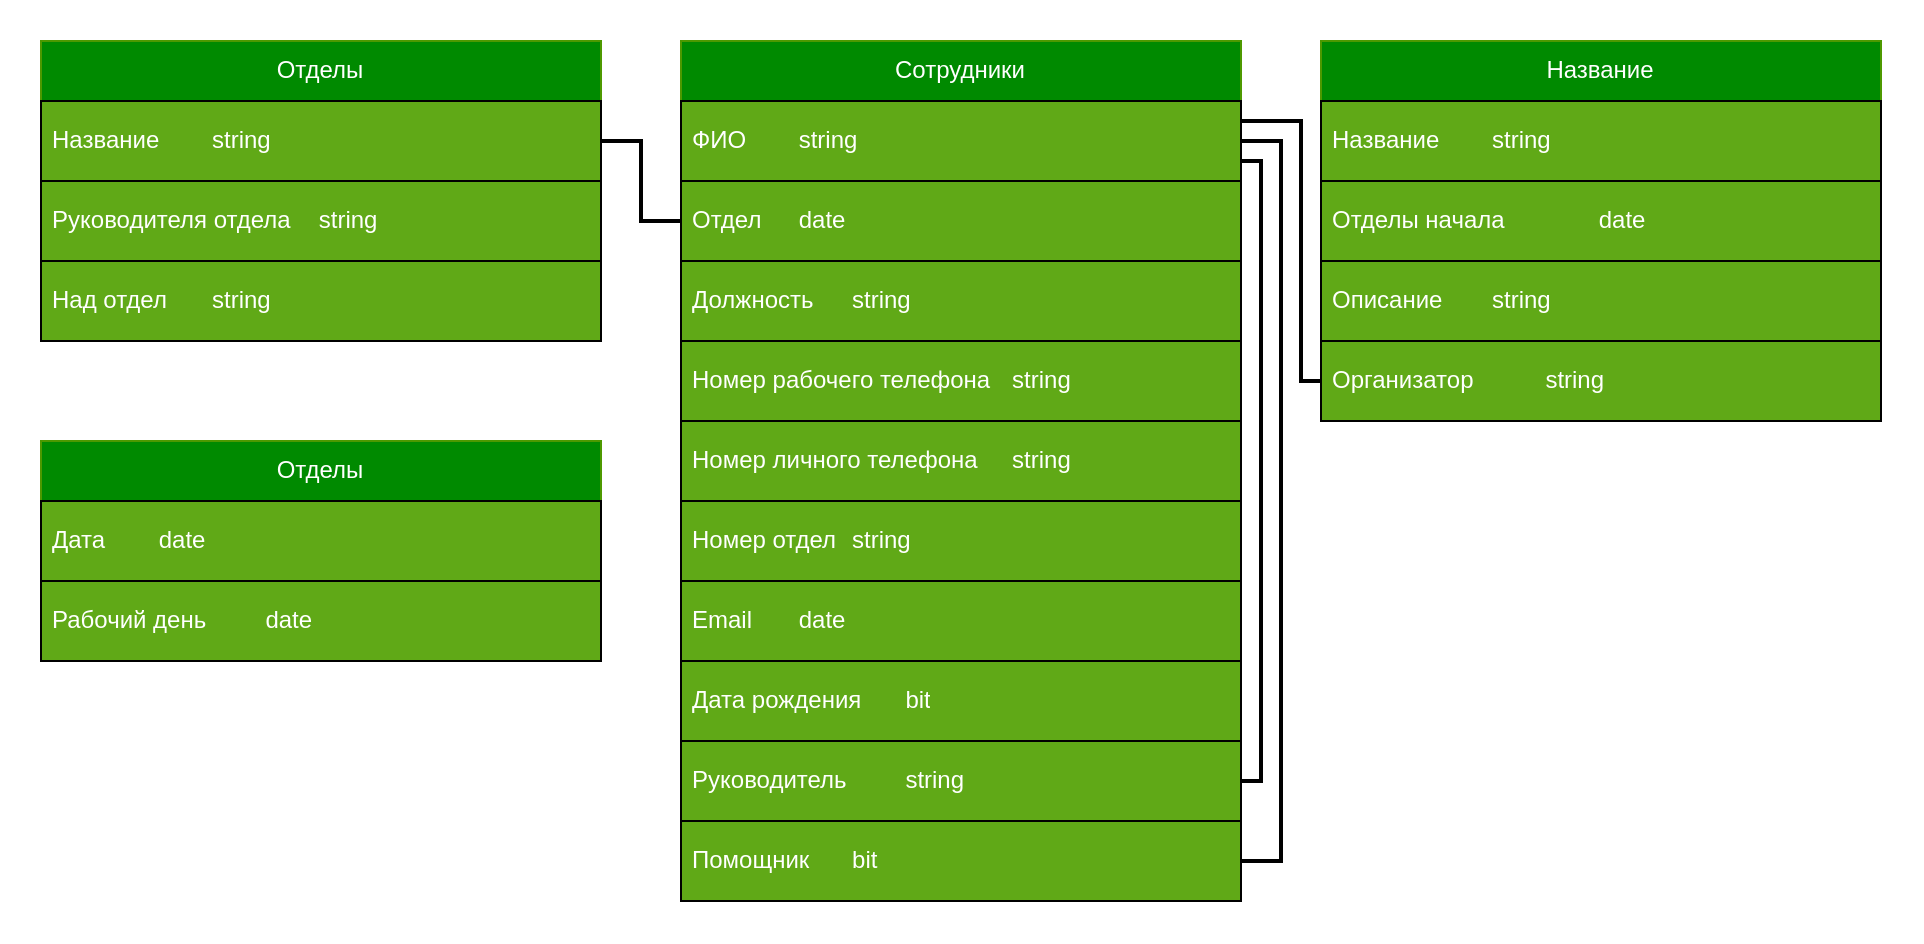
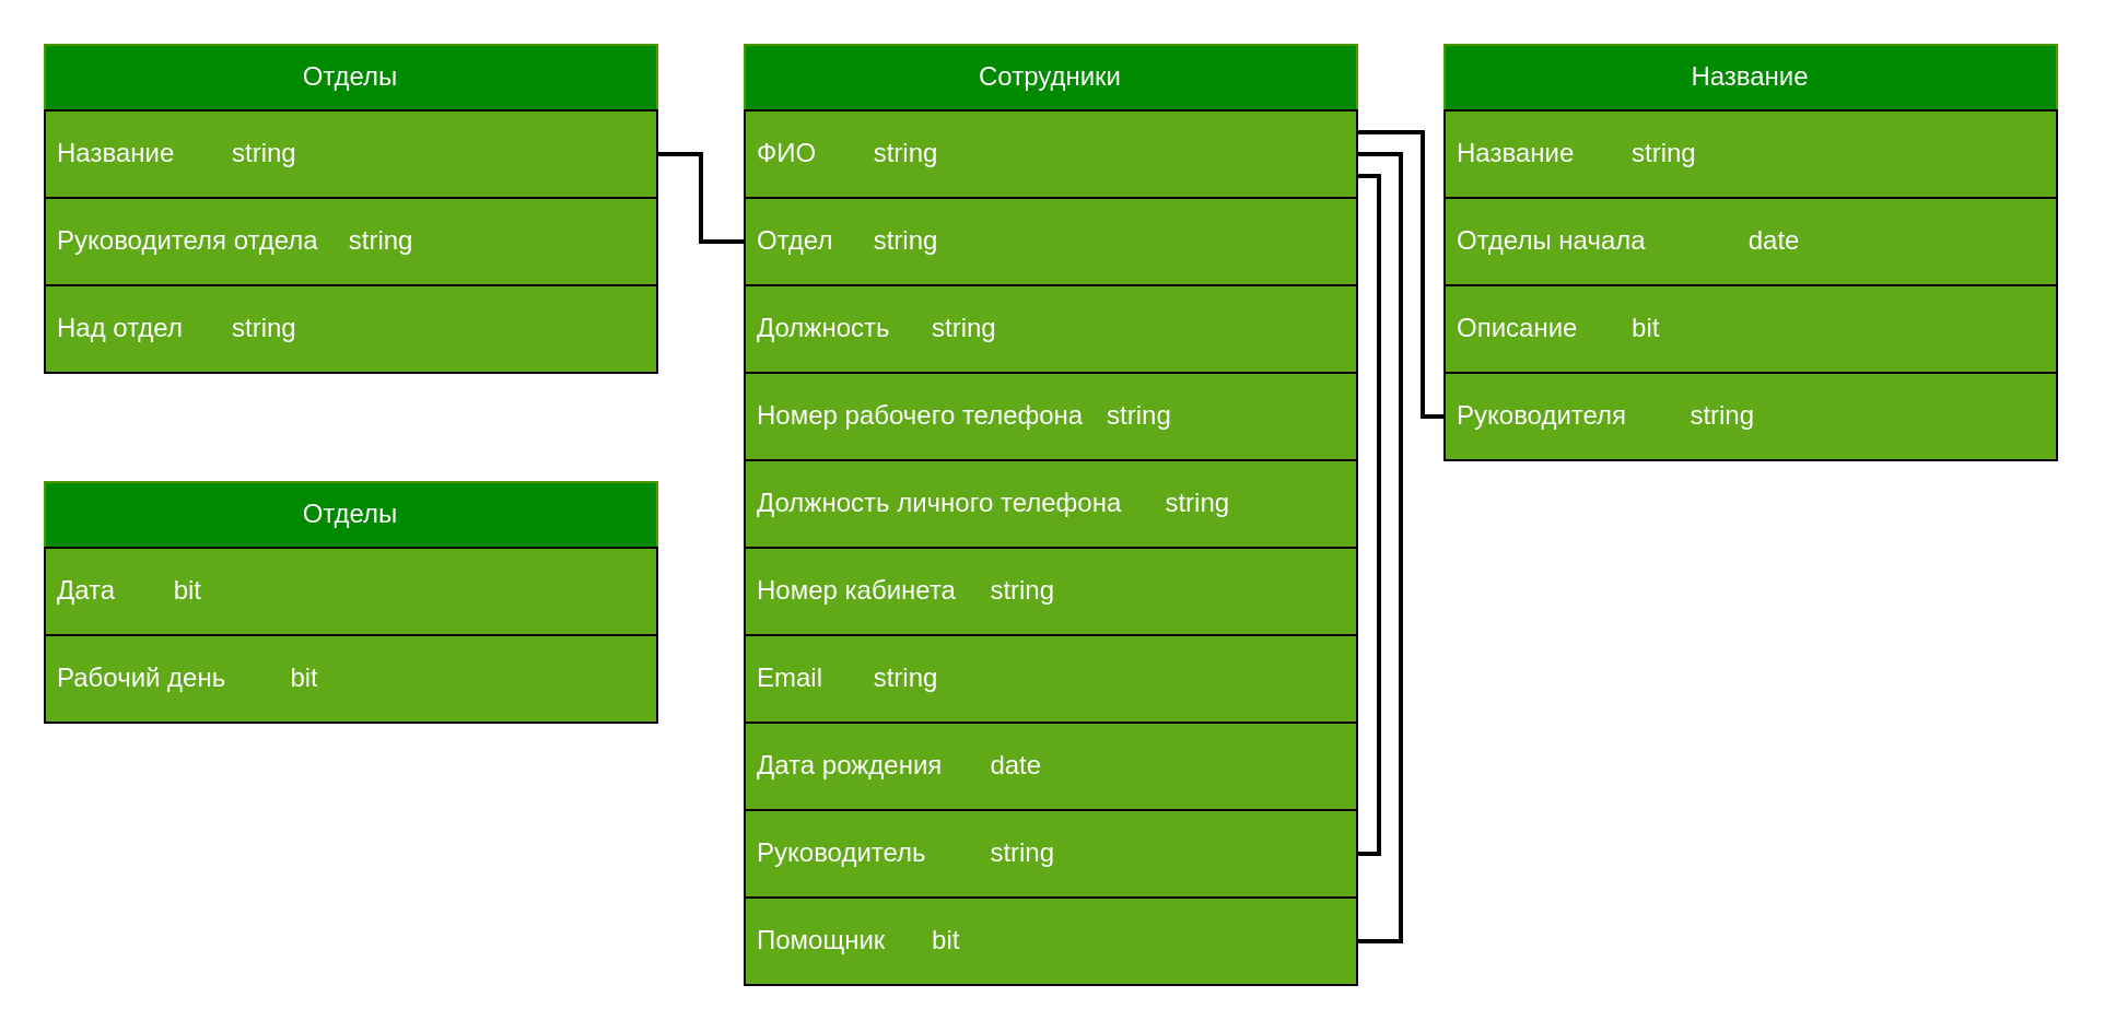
  <mxCell id="0" />
  <mxCell id="1" parent="0" />
  <mxCell id="2" value="Отделы" style="swimlane;fontStyle=0;childLayout=stackLayout;horizontal=1;startSize=30;horizontalStack=0;resizeParent=1;resizeParentMax=0;resizeLast=0;collapsible=1;marginBottom=0;whiteSpace=wrap;html=1;movable=1;resizable=1;rotatable=1;deletable=1;editable=1;locked=0;connectable=1;fillColor=#008a00;fontColor=#ffffff;strokeColor=#4D9900;" parent="1" vertex="1"><mxGeometry x="20" y="20" width="280" height="150" as="geometry" /></mxCell>
  <mxCell id="3" value="Название &lt;span style=&quot;white-space: pre;&quot;&gt;&#09;&lt;/span&gt;string" style="text;strokeColor=#000000;fillColor=#60a917;align=left;verticalAlign=middle;spacingLeft=4;spacingRight=4;overflow=hidden;points=[[0,0.5],[1,0.5]];portConstraint=eastwest;rotatable=0;whiteSpace=wrap;html=1;fontColor=#ffffff;" parent="2" vertex="1"><mxGeometry y="30" width="280" height="40" as="geometry" /></mxCell>
  <mxCell id="4" value="Руководителя отдела&lt;span style=&quot;white-space: pre;&quot;&gt;&#09;&lt;/span&gt;string" style="text;strokeColor=#000000;fillColor=#60a917;align=left;verticalAlign=middle;spacingLeft=4;spacingRight=4;overflow=hidden;points=[[0,0.5],[1,0.5]];portConstraint=eastwest;rotatable=0;whiteSpace=wrap;html=1;fontColor=#ffffff;" parent="2" vertex="1"><mxGeometry y="70" width="280" height="40" as="geometry" /></mxCell>
  <mxCell id="5" value="Над отдел&lt;span style=&quot;white-space: pre;&quot;&gt;&#09;&lt;/span&gt;string" style="text;strokeColor=#000000;fillColor=#60a917;align=left;verticalAlign=middle;spacingLeft=4;spacingRight=4;overflow=hidden;points=[[0,0.5],[1,0.5]];portConstraint=eastwest;rotatable=0;whiteSpace=wrap;html=1;fontColor=#ffffff;" parent="2" vertex="1"><mxGeometry y="110" width="280" height="40" as="geometry" /></mxCell>
  <mxCell id="6" value="Название" style="swimlane;fontStyle=0;childLayout=stackLayout;horizontal=1;startSize=30;horizontalStack=0;resizeParent=1;resizeParentMax=0;resizeLast=0;collapsible=1;marginBottom=0;whiteSpace=wrap;html=1;movable=1;resizable=1;rotatable=1;deletable=1;editable=1;locked=0;connectable=1;fillColor=#008a00;fontColor=#ffffff;strokeColor=#4D9900;" parent="1" vertex="1"><mxGeometry x="660" y="20" width="280" height="190" as="geometry" /></mxCell>
  <mxCell id="7" value="Название&lt;span style=&quot;white-space: pre;&quot;&gt;&#09;&lt;/span&gt;string" style="text;strokeColor=#000000;fillColor=#60a917;align=left;verticalAlign=middle;spacingLeft=4;spacingRight=4;overflow=hidden;points=[[0,0.5],[1,0.5]];portConstraint=eastwest;rotatable=0;whiteSpace=wrap;html=1;fontColor=#ffffff;" parent="6" vertex="1"><mxGeometry y="30" width="280" height="40" as="geometry" /></mxCell>
  <mxCell id="8" value="Отделы начала&amp;nbsp;&lt;span style=&quot;white-space: pre;&quot;&gt;&#09;&lt;/span&gt;&lt;span style=&quot;white-space: pre;&quot;&gt;&#09;&lt;/span&gt;date" style="text;strokeColor=#000000;fillColor=#60a917;align=left;verticalAlign=middle;spacingLeft=4;spacingRight=4;overflow=hidden;points=[[0,0.5],[1,0.5]];portConstraint=eastwest;rotatable=0;whiteSpace=wrap;html=1;fontColor=#ffffff;" parent="6" vertex="1"><mxGeometry y="70" width="280" height="40" as="geometry" /></mxCell>
- <mxCell id="9" value="Описание&lt;span style=&quot;white-space: pre;&quot;&gt;&#09;&lt;/span&gt;string" style="text;strokeColor=#000000;fillColor=#60a917;align=left;verticalAlign=middle;spacingLeft=4;spacingRight=4;overflow=hidden;points=[[0,0.5],[1,0.5]];portConstraint=eastwest;rotatable=0;whiteSpace=wrap;html=1;fontColor=#ffffff;" parent="6" vertex="1"><mxGeometry y="110" width="280" height="40" as="geometry" /></mxCell>
- <mxCell id="10" value="Организатор&lt;span style=&quot;white-space: pre;&quot;&gt;&#09;&lt;/span&gt;&lt;span style=&quot;white-space: pre;&quot;&gt;&#09;&lt;/span&gt;string" style="text;strokeColor=#000000;fillColor=#60a917;align=left;verticalAlign=middle;spacingLeft=4;spacingRight=4;overflow=hidden;points=[[0,0.5],[1,0.5]];portConstraint=eastwest;rotatable=0;whiteSpace=wrap;html=1;fontColor=#ffffff;" parent="6" vertex="1"><mxGeometry y="150" width="280" height="40" as="geometry" /></mxCell>
+ <mxCell id="9" value="Описание&lt;span style=&quot;white-space: pre;&quot;&gt;&#09;&lt;/span&gt;bit" style="text;strokeColor=#000000;fillColor=#60a917;align=left;verticalAlign=middle;spacingLeft=4;spacingRight=4;overflow=hidden;points=[[0,0.5],[1,0.5]];portConstraint=eastwest;rotatable=0;whiteSpace=wrap;html=1;fontColor=#ffffff;" parent="6" vertex="1"><mxGeometry y="110" width="280" height="40" as="geometry" /></mxCell>
+ <mxCell id="10" value="Руководителя&lt;span style=&quot;white-space: pre;&quot;&gt;&#09;&lt;/span&gt;&lt;span style=&quot;white-space: pre;&quot;&gt;&#09;&lt;/span&gt;string" style="text;strokeColor=#000000;fillColor=#60a917;align=left;verticalAlign=middle;spacingLeft=4;spacingRight=4;overflow=hidden;points=[[0,0.5],[1,0.5]];portConstraint=eastwest;rotatable=0;whiteSpace=wrap;html=1;fontColor=#ffffff;" parent="6" vertex="1"><mxGeometry y="150" width="280" height="40" as="geometry" /></mxCell>
  <mxCell id="11" value="Сотрудники" style="swimlane;fontStyle=0;childLayout=stackLayout;horizontal=1;startSize=30;horizontalStack=0;resizeParent=1;resizeParentMax=0;resizeLast=0;collapsible=1;marginBottom=0;whiteSpace=wrap;html=1;movable=1;resizable=1;rotatable=1;deletable=1;editable=1;locked=0;connectable=1;fillColor=#008a00;fontColor=#ffffff;strokeColor=#4D9900;" parent="1" vertex="1"><mxGeometry x="340" y="20" width="280" height="430" as="geometry" /></mxCell>
  <mxCell id="12" value="ФИО&lt;span style=&quot;white-space: pre;&quot;&gt;&#09;&lt;/span&gt;string" style="text;strokeColor=#000000;fillColor=#60a917;align=left;verticalAlign=middle;spacingLeft=4;spacingRight=4;overflow=hidden;points=[[0,0.5],[1,0.5]];portConstraint=eastwest;rotatable=0;whiteSpace=wrap;html=1;fontColor=#ffffff;" parent="11" vertex="1"><mxGeometry y="30" width="280" height="40" as="geometry" /></mxCell>
- <mxCell id="13" value="Отдел&lt;span style=&quot;white-space: pre;&quot;&gt;&#09;&lt;/span&gt;date" style="text;strokeColor=#000000;fillColor=#60a917;align=left;verticalAlign=middle;spacingLeft=4;spacingRight=4;overflow=hidden;points=[[0,0.5],[1,0.5]];portConstraint=eastwest;rotatable=0;whiteSpace=wrap;html=1;fontColor=#ffffff;" parent="11" vertex="1"><mxGeometry y="70" width="280" height="40" as="geometry" /></mxCell>
+ <mxCell id="13" value="Отдел&lt;span style=&quot;white-space: pre;&quot;&gt;&#09;&lt;/span&gt;string" style="text;strokeColor=#000000;fillColor=#60a917;align=left;verticalAlign=middle;spacingLeft=4;spacingRight=4;overflow=hidden;points=[[0,0.5],[1,0.5]];portConstraint=eastwest;rotatable=0;whiteSpace=wrap;html=1;fontColor=#ffffff;" parent="11" vertex="1"><mxGeometry y="70" width="280" height="40" as="geometry" /></mxCell>
  <mxCell id="14" value="Должность&lt;span style=&quot;white-space: pre;&quot;&gt;&#09;&lt;/span&gt;string" style="text;strokeColor=#000000;fillColor=#60a917;align=left;verticalAlign=middle;spacingLeft=4;spacingRight=4;overflow=hidden;points=[[0,0.5],[1,0.5]];portConstraint=eastwest;rotatable=0;whiteSpace=wrap;html=1;fontColor=#ffffff;" parent="11" vertex="1"><mxGeometry y="110" width="280" height="40" as="geometry" /></mxCell>
  <mxCell id="15" value="Номер рабочего телефона&lt;span style=&quot;white-space: pre;&quot;&gt;&#09;&lt;/span&gt;string" style="text;strokeColor=#000000;fillColor=#60a917;align=left;verticalAlign=middle;spacingLeft=4;spacingRight=4;overflow=hidden;points=[[0,0.5],[1,0.5]];portConstraint=eastwest;rotatable=0;whiteSpace=wrap;html=1;fontColor=#ffffff;" parent="11" vertex="1"><mxGeometry y="150" width="280" height="40" as="geometry" /></mxCell>
- <mxCell id="16" value="Номер личного телефона&lt;span style=&quot;white-space: pre;&quot;&gt;&#09;&lt;/span&gt;string" style="text;strokeColor=#000000;fillColor=#60a917;align=left;verticalAlign=middle;spacingLeft=4;spacingRight=4;overflow=hidden;points=[[0,0.5],[1,0.5]];portConstraint=eastwest;rotatable=0;whiteSpace=wrap;html=1;fontColor=#ffffff;" parent="11" vertex="1"><mxGeometry y="190" width="280" height="40" as="geometry" /></mxCell>
- <mxCell id="17" value="Номер отдел&lt;span style=&quot;white-space: pre;&quot;&gt;&#09;&lt;/span&gt;string" style="text;strokeColor=#000000;fillColor=#60a917;align=left;verticalAlign=middle;spacingLeft=4;spacingRight=4;overflow=hidden;points=[[0,0.5],[1,0.5]];portConstraint=eastwest;rotatable=0;whiteSpace=wrap;html=1;fontColor=#ffffff;" parent="11" vertex="1"><mxGeometry y="230" width="280" height="40" as="geometry" /></mxCell>
- <mxCell id="18" value="Email&lt;span style=&quot;white-space: pre;&quot;&gt;&#09;&lt;/span&gt;date" style="text;strokeColor=#000000;fillColor=#60a917;align=left;verticalAlign=middle;spacingLeft=4;spacingRight=4;overflow=hidden;points=[[0,0.5],[1,0.5]];portConstraint=eastwest;rotatable=0;whiteSpace=wrap;html=1;fontColor=#ffffff;" parent="11" vertex="1"><mxGeometry y="270" width="280" height="40" as="geometry" /></mxCell>
- <mxCell id="19" value="Дата рождения&lt;span style=&quot;white-space: pre;&quot;&gt;&#09;&lt;/span&gt;bit" style="text;strokeColor=#000000;fillColor=#60a917;align=left;verticalAlign=middle;spacingLeft=4;spacingRight=4;overflow=hidden;points=[[0,0.5],[1,0.5]];portConstraint=eastwest;rotatable=0;whiteSpace=wrap;html=1;fontColor=#ffffff;" parent="11" vertex="1"><mxGeometry y="310" width="280" height="40" as="geometry" /></mxCell>
+ <mxCell id="16" value="Должность личного телефона&lt;span style=&quot;white-space: pre;&quot;&gt;&#09;&lt;/span&gt;string" style="text;strokeColor=#000000;fillColor=#60a917;align=left;verticalAlign=middle;spacingLeft=4;spacingRight=4;overflow=hidden;points=[[0,0.5],[1,0.5]];portConstraint=eastwest;rotatable=0;whiteSpace=wrap;html=1;fontColor=#ffffff;" parent="11" vertex="1"><mxGeometry y="190" width="280" height="40" as="geometry" /></mxCell>
+ <mxCell id="17" value="Номер кабинета&lt;span style=&quot;white-space: pre;&quot;&gt;&#09;&lt;/span&gt;string" style="text;strokeColor=#000000;fillColor=#60a917;align=left;verticalAlign=middle;spacingLeft=4;spacingRight=4;overflow=hidden;points=[[0,0.5],[1,0.5]];portConstraint=eastwest;rotatable=0;whiteSpace=wrap;html=1;fontColor=#ffffff;" parent="11" vertex="1"><mxGeometry y="230" width="280" height="40" as="geometry" /></mxCell>
+ <mxCell id="18" value="Email&lt;span style=&quot;white-space: pre;&quot;&gt;&#09;&lt;/span&gt;string" style="text;strokeColor=#000000;fillColor=#60a917;align=left;verticalAlign=middle;spacingLeft=4;spacingRight=4;overflow=hidden;points=[[0,0.5],[1,0.5]];portConstraint=eastwest;rotatable=0;whiteSpace=wrap;html=1;fontColor=#ffffff;" parent="11" vertex="1"><mxGeometry y="270" width="280" height="40" as="geometry" /></mxCell>
+ <mxCell id="19" value="Дата рождения&lt;span style=&quot;white-space: pre;&quot;&gt;&#09;&lt;/span&gt;date" style="text;strokeColor=#000000;fillColor=#60a917;align=left;verticalAlign=middle;spacingLeft=4;spacingRight=4;overflow=hidden;points=[[0,0.5],[1,0.5]];portConstraint=eastwest;rotatable=0;whiteSpace=wrap;html=1;fontColor=#ffffff;" parent="11" vertex="1"><mxGeometry y="310" width="280" height="40" as="geometry" /></mxCell>
  <mxCell id="20" value="Руководитель&lt;span style=&quot;white-space: pre;&quot;&gt;&#09;&lt;span style=&quot;white-space: pre;&quot;&gt;&#09;&lt;/span&gt;&lt;/span&gt;string" style="text;strokeColor=#000000;fillColor=#60a917;align=left;verticalAlign=middle;spacingLeft=4;spacingRight=4;overflow=hidden;points=[[0,0.5],[1,0.5]];portConstraint=eastwest;rotatable=0;whiteSpace=wrap;html=1;fontColor=#ffffff;" parent="11" vertex="1"><mxGeometry y="350" width="280" height="40" as="geometry" /></mxCell>
  <mxCell id="21" value="Помощник&amp;nbsp;&lt;span style=&quot;white-space: pre;&quot;&gt;&#09;&lt;/span&gt;bit" style="text;strokeColor=#000000;fillColor=#60a917;align=left;verticalAlign=middle;spacingLeft=4;spacingRight=4;overflow=hidden;points=[[0,0.5],[1,0.5]];portConstraint=eastwest;rotatable=0;whiteSpace=wrap;html=1;fontColor=#ffffff;" parent="11" vertex="1"><mxGeometry y="390" width="280" height="40" as="geometry" /></mxCell>
  <mxCell id="22" value="" style="endArrow=none;html=1;rounded=0;entryX=1;entryY=0.5;entryDx=0;entryDy=0;exitX=0;exitY=0.5;exitDx=0;exitDy=0;strokeWidth=2;" parent="1" source="13" target="3" edge="1"><mxGeometry width="50" height="50" relative="1" as="geometry"><mxPoint x="320" y="110" as="sourcePoint" /><mxPoint x="450" y="160" as="targetPoint" /><Array as="points"><mxPoint x="320" y="110" /><mxPoint x="320" y="70" /></Array></mxGeometry></mxCell>
  <mxCell id="23" value="" style="endArrow=none;html=1;rounded=0;entryX=0;entryY=0.5;entryDx=0;entryDy=0;strokeWidth=2;" parent="1" target="10" edge="1"><mxGeometry width="50" height="50" relative="1" as="geometry"><mxPoint x="620" y="60" as="sourcePoint" /><mxPoint x="750" y="120" as="targetPoint" /><Array as="points"><mxPoint x="650" y="60" /><mxPoint x="650" y="190" /></Array></mxGeometry></mxCell>
  <mxCell id="24" value="" style="endArrow=none;html=1;rounded=0;strokeWidth=2;" parent="1" edge="1"><mxGeometry width="50" height="50" relative="1" as="geometry"><mxPoint x="620" y="430" as="sourcePoint" /><mxPoint x="620" y="70" as="targetPoint" /><Array as="points"><mxPoint x="640" y="430" /><mxPoint x="640" y="70" /></Array></mxGeometry></mxCell>
  <mxCell id="25" value="" style="endArrow=none;html=1;rounded=0;entryX=1;entryY=0.5;entryDx=0;entryDy=0;strokeWidth=2;" parent="1" target="20" edge="1"><mxGeometry width="50" height="50" relative="1" as="geometry"><mxPoint x="620" y="80" as="sourcePoint" /><mxPoint x="630" y="310" as="targetPoint" /><Array as="points"><mxPoint x="630" y="80" /><mxPoint x="630" y="390" /></Array></mxGeometry></mxCell>
  <mxCell id="26" value="Отделы" style="swimlane;fontStyle=0;childLayout=stackLayout;horizontal=1;startSize=30;horizontalStack=0;resizeParent=1;resizeParentMax=0;resizeLast=0;collapsible=1;marginBottom=0;whiteSpace=wrap;html=1;movable=1;resizable=1;rotatable=1;deletable=1;editable=1;locked=0;connectable=1;fillColor=#008a00;fontColor=#ffffff;strokeColor=#4D9900;" vertex="1" parent="1"><mxGeometry x="20" y="220" width="280" height="110" as="geometry" /></mxCell>
- <mxCell id="27" value="Дата&lt;span style=&quot;white-space: pre;&quot;&gt;&#09;&lt;/span&gt;date" style="text;strokeColor=#000000;fillColor=#60a917;align=left;verticalAlign=middle;spacingLeft=4;spacingRight=4;overflow=hidden;points=[[0,0.5],[1,0.5]];portConstraint=eastwest;rotatable=0;whiteSpace=wrap;html=1;fontColor=#ffffff;" vertex="1" parent="26"><mxGeometry y="30" width="280" height="40" as="geometry" /></mxCell>
- <mxCell id="28" value="Рабочий день&lt;span style=&quot;white-space: pre;&quot;&gt;&#09;&lt;span style=&quot;white-space: pre;&quot;&gt;&#09;&lt;/span&gt;&lt;/span&gt;date" style="text;strokeColor=#000000;fillColor=#60a917;align=left;verticalAlign=middle;spacingLeft=4;spacingRight=4;overflow=hidden;points=[[0,0.5],[1,0.5]];portConstraint=eastwest;rotatable=0;whiteSpace=wrap;html=1;fontColor=#ffffff;" vertex="1" parent="26"><mxGeometry y="70" width="280" height="40" as="geometry" /></mxCell>
+ <mxCell id="27" value="Дата&lt;span style=&quot;white-space: pre;&quot;&gt;&#09;&lt;/span&gt;bit" style="text;strokeColor=#000000;fillColor=#60a917;align=left;verticalAlign=middle;spacingLeft=4;spacingRight=4;overflow=hidden;points=[[0,0.5],[1,0.5]];portConstraint=eastwest;rotatable=0;whiteSpace=wrap;html=1;fontColor=#ffffff;" vertex="1" parent="26"><mxGeometry y="30" width="280" height="40" as="geometry" /></mxCell>
+ <mxCell id="28" value="Рабочий день&lt;span style=&quot;white-space: pre;&quot;&gt;&#09;&lt;span style=&quot;white-space: pre;&quot;&gt;&#09;&lt;/span&gt;&lt;/span&gt;bit" style="text;strokeColor=#000000;fillColor=#60a917;align=left;verticalAlign=middle;spacingLeft=4;spacingRight=4;overflow=hidden;points=[[0,0.5],[1,0.5]];portConstraint=eastwest;rotatable=0;whiteSpace=wrap;html=1;fontColor=#ffffff;" vertex="1" parent="26"><mxGeometry y="70" width="280" height="40" as="geometry" /></mxCell>
